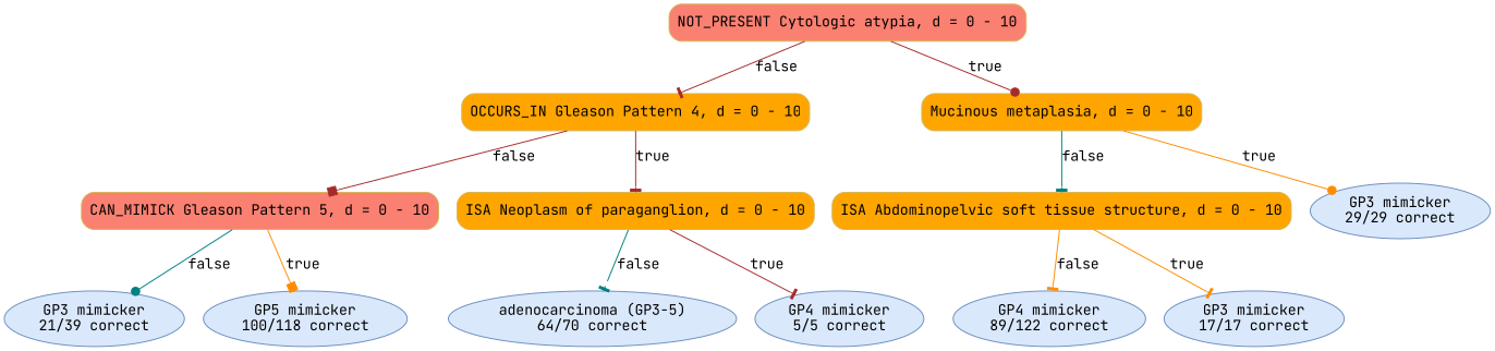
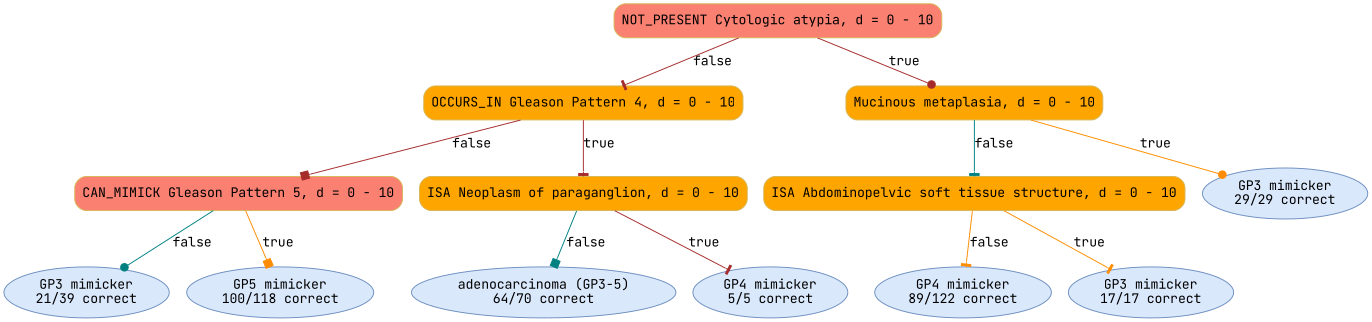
  digraph {
    fontname="JetBrains Mono"
    node [color="#6C8EBF" fillcolor="#DAE8FC" fontname="JetBrains Mono" shape=ellipse style="rounded,filled"]
    edge [arrowhead=tee color=brown fontname="JetBrains Mono"]
    n1 [color="#D6B656" fillcolor=salmon label="NOT_PRESENT Cytologic atypia, d = 0 - 10" shape=box]
    n2 [color="#D6B656" fillcolor=orange label="OCCURS_IN Gleason Pattern 4, d = 0 - 10" shape=box]
    n3 [color="#D6B656" fillcolor=orange label="Mucinous metaplasia, d = 0 - 10" shape=box]
    n4 [color="#D6B656" fillcolor=salmon label="CAN_MIMICK Gleason Pattern 5, d = 0 - 10" shape=box]
    n5 [color="#D6B656" fillcolor=orange label="ISA Neoplasm of paraganglion, d = 0 - 10" shape=box]
    n6 [color="#D6B656" fillcolor=orange label="ISA Abdominopelvic soft tissue structure, d = 0 - 10" shape=box]
    n7 [label=<GP3 mimicker<br/>29/29 correct>]
    n8 [label=<GP3 mimicker<br/>21/39 correct>]
    n9 [label=<GP5 mimicker<br/>100/118 correct>]
    n10 [label=<adenocarcinoma (GP3-5)<br/>64/70 correct>]
    n11 [label=<GP4 mimicker<br/>5/5 correct>]
    n12 [label=<GP4 mimicker<br/>89/122 correct>]
    n13 [label=<GP3 mimicker<br/>17/17 correct>]
    n1 -> n2 [label=false]
    n1 -> n3 [arrowhead=dot label=true]
    n2 -> n4 [arrowhead=box label=false]
    n2 -> n5 [label=true]
    n3 -> n6 [color=teal label=false]
    n3 -> n7 [arrowhead=dot color=darkorange label=true]
    n4 -> n8 [arrowhead=dot color=teal label=false]
    n4 -> n9 [arrowhead=box color=darkorange label=true]
-   n5 -> n10 [color=teal label=false]
+   n5 -> n10 [arrowhead=box color=teal label=false]
    n5 -> n11 [label=true]
    n6 -> n12 [color=darkorange label=false]
    n6 -> n13 [color=darkorange label=true]
  }
